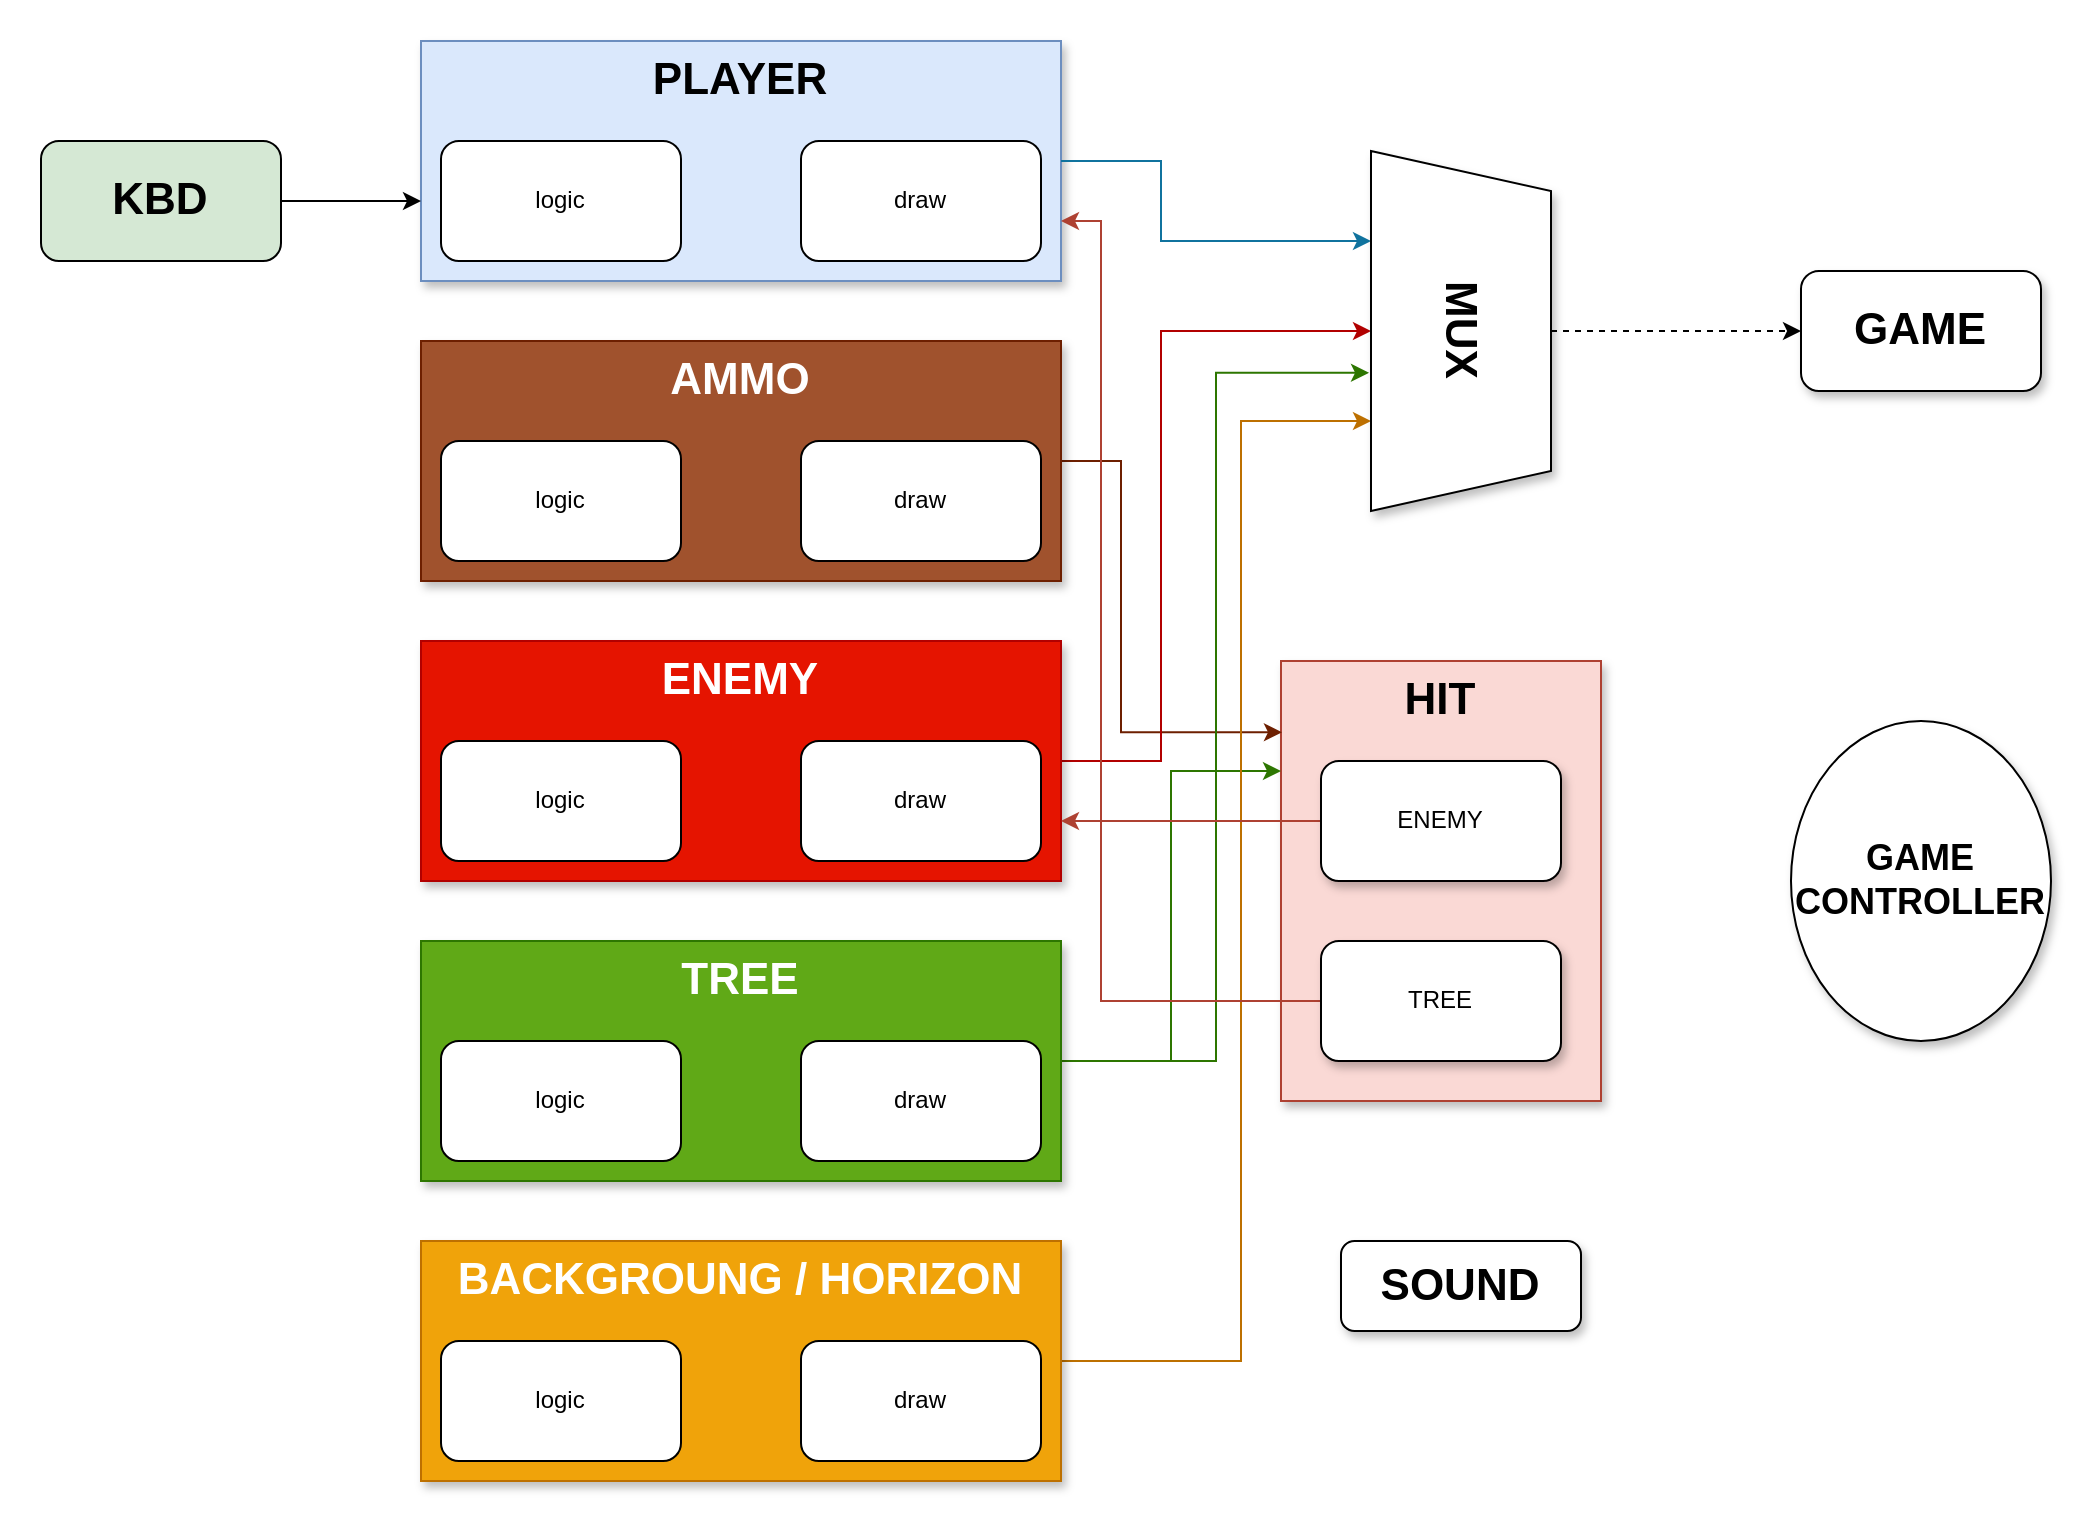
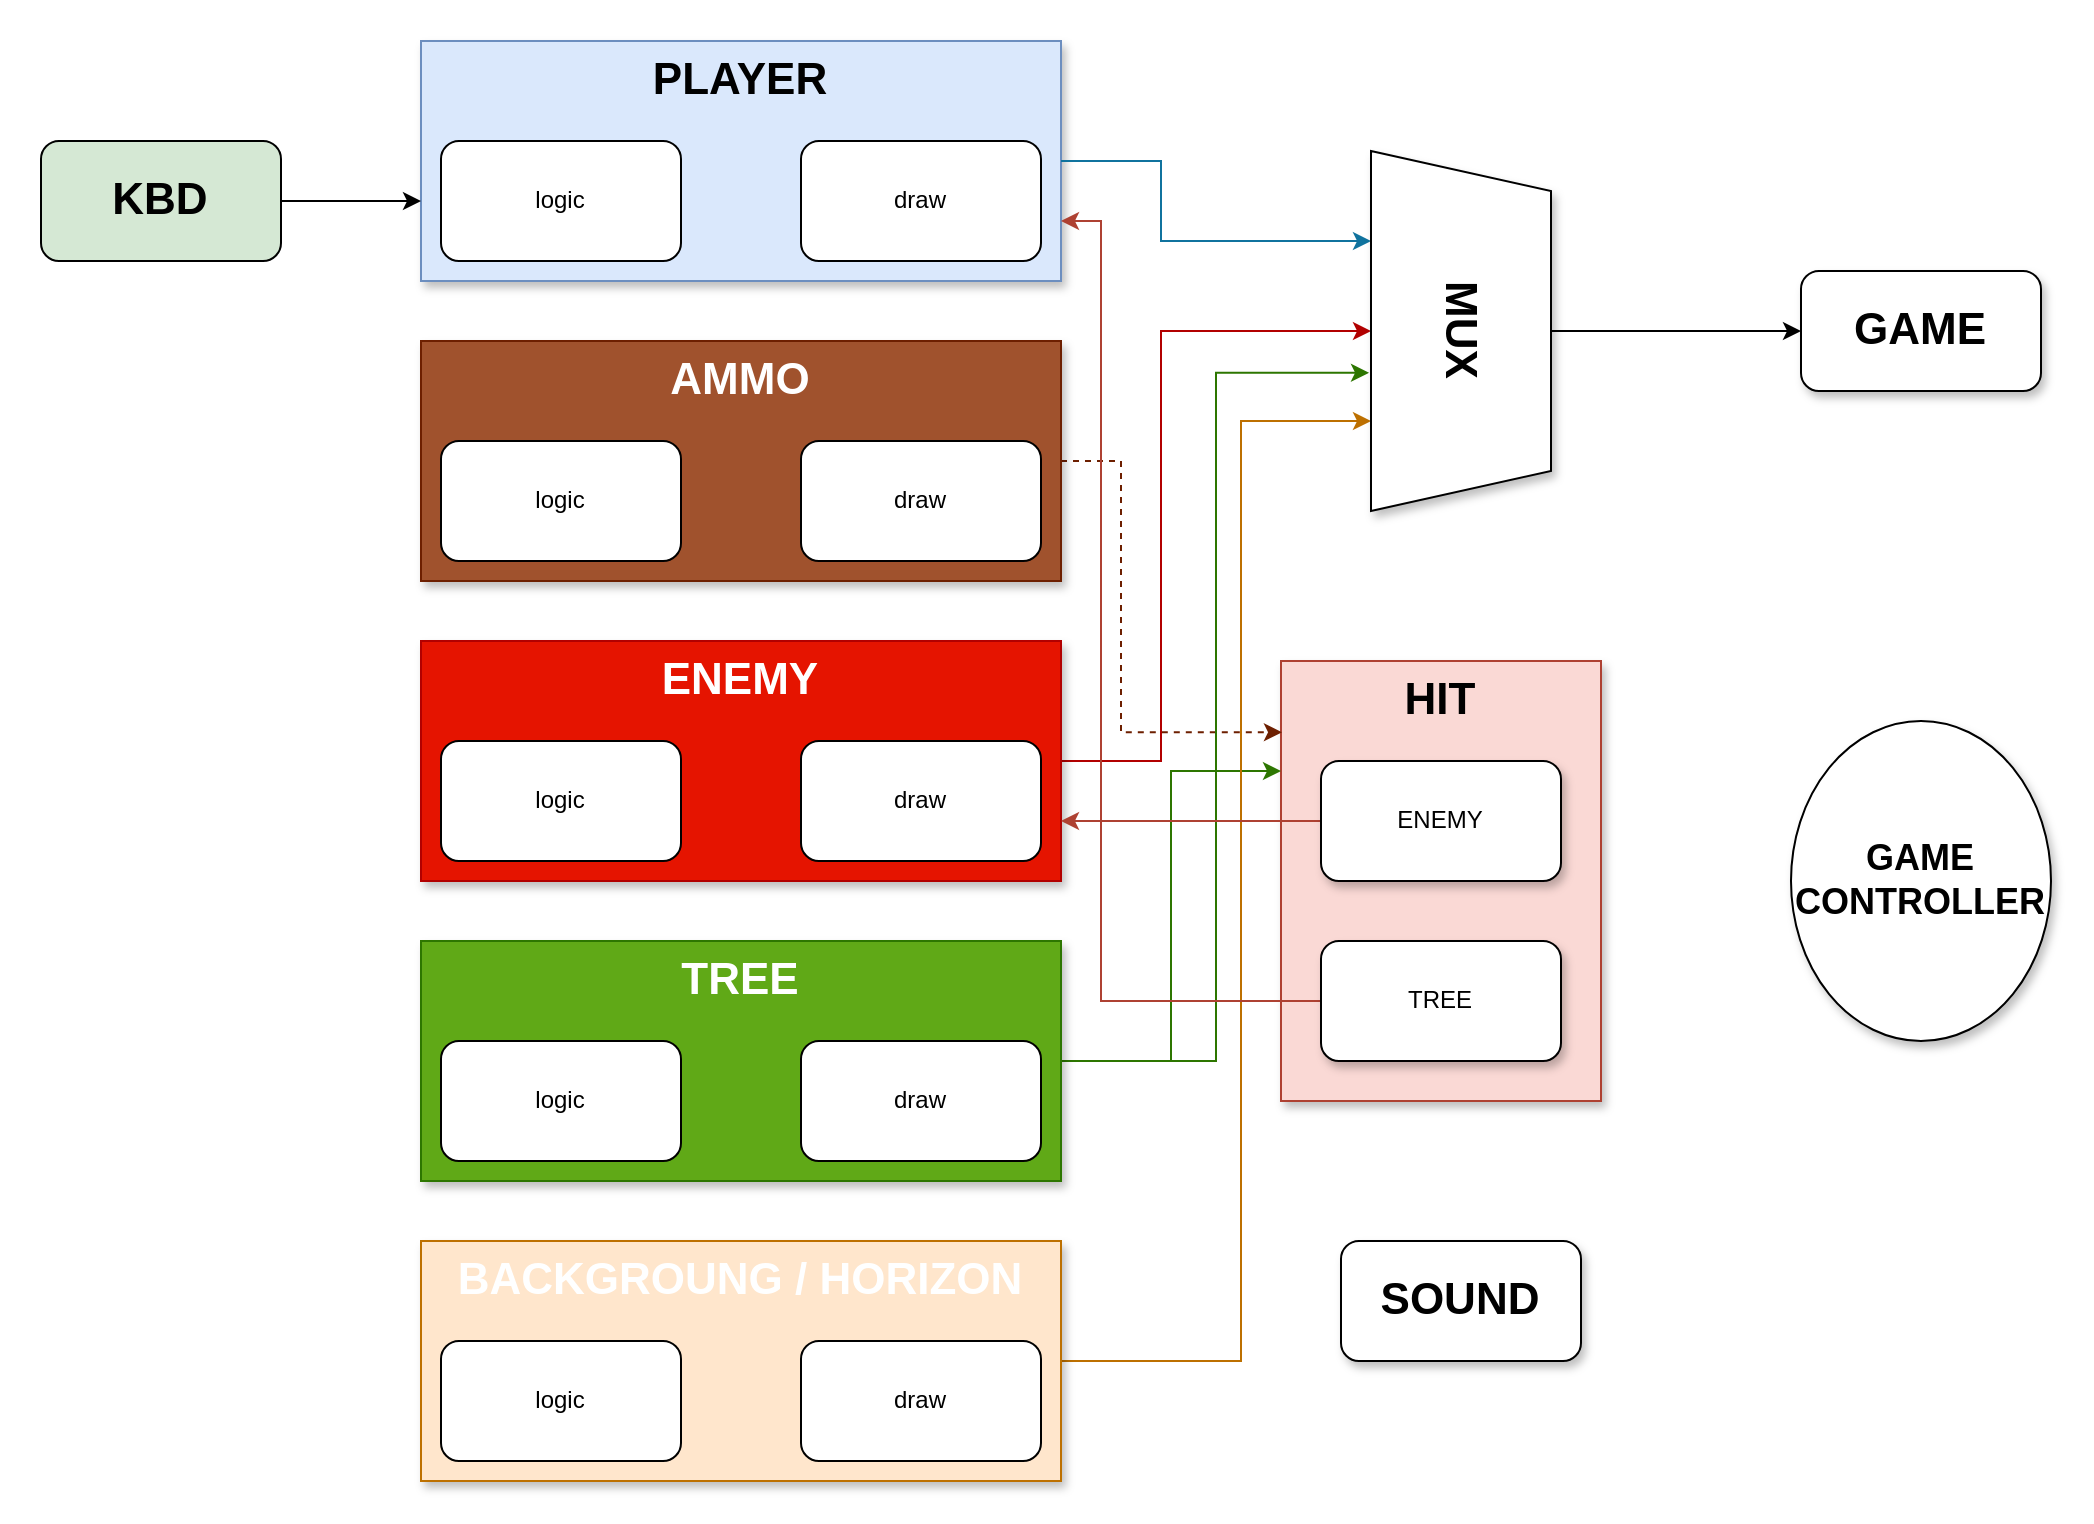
  <mxCell id="0" />
  <mxCell id="1" parent="0" />
  <mxCell id="2" value="&lt;b&gt;&lt;font style=&quot;font-size: 22px&quot;&gt;HIT&lt;/font&gt;&lt;/b&gt;" style="rounded=0;whiteSpace=wrap;html=1;shadow=1;strokeColor=#ae4132;fillColor=#fad9d5;verticalAlign=top;" vertex="1" parent="1"><mxGeometry x="640" y="330" width="160" height="220" as="geometry" /></mxCell>
  <mxCell id="3" value="&lt;b&gt;&lt;font style=&quot;font-size: 22px&quot;&gt;PLAYER&lt;/font&gt;&lt;/b&gt;" style="rounded=0;whiteSpace=wrap;html=1;shadow=1;fillColor=#dae8fc;strokeColor=#6c8ebf;verticalAlign=top;" vertex="1" parent="1"><mxGeometry x="210" y="20" width="320" height="120" as="geometry" /></mxCell>
  <mxCell id="4" value="" style="edgeStyle=orthogonalEdgeStyle;rounded=0;orthogonalLoop=1;jettySize=auto;html=1;" edge="1" parent="1" source="5"><mxGeometry relative="1" as="geometry"><mxPoint x="210" y="100" as="targetPoint" /></mxGeometry></mxCell>
  <mxCell id="5" value="&lt;b&gt;&lt;font style=&quot;font-size: 22px&quot;&gt;KBD&lt;/font&gt;&lt;/b&gt;" style="rounded=1;whiteSpace=wrap;html=1;fillColor=#d5e8d4;" vertex="1" parent="1"><mxGeometry x="20" y="70" width="120" height="60" as="geometry" /></mxCell>
  <mxCell id="6" value="logic" style="rounded=1;whiteSpace=wrap;html=1;" vertex="1" parent="1"><mxGeometry x="220" y="70" width="120" height="60" as="geometry" /></mxCell>
  <mxCell id="7" value="draw" style="rounded=1;whiteSpace=wrap;html=1;" vertex="1" parent="1"><mxGeometry x="400" y="70" width="120" height="60" as="geometry" /></mxCell>
- <mxCell id="8" style="edgeStyle=orthogonalEdgeStyle;rounded=0;orthogonalLoop=1;jettySize=auto;html=1;entryX=0.003;entryY=0.162;entryDx=0;entryDy=0;entryPerimeter=0;fillColor=#a0522d;strokeColor=#6D1F00;" edge="1" parent="1" source="9" target="2"><mxGeometry relative="1" as="geometry"><Array as="points"><mxPoint x="560" y="230" /><mxPoint x="560" y="366" /></Array></mxGeometry></mxCell>
+ <mxCell id="8" style="edgeStyle=orthogonalEdgeStyle;rounded=0;orthogonalLoop=1;jettySize=auto;html=1;entryX=0.003;entryY=0.162;entryDx=0;entryDy=0;entryPerimeter=0;fillColor=#a0522d;strokeColor=#6D1F00;dashed=1;" edge="1" parent="1" source="9" target="2"><mxGeometry relative="1" as="geometry"><Array as="points"><mxPoint x="560" y="230" /><mxPoint x="560" y="366" /></Array></mxGeometry></mxCell>
  <mxCell id="9" value="&lt;b&gt;&lt;font style=&quot;font-size: 22px&quot;&gt;AMMO&lt;/font&gt;&lt;/b&gt;" style="rounded=0;whiteSpace=wrap;html=1;shadow=1;verticalAlign=top;fillColor=#a0522d;strokeColor=#6D1F00;fontColor=#ffffff;" vertex="1" parent="1"><mxGeometry x="210" y="170" width="320" height="120" as="geometry" /></mxCell>
  <mxCell id="10" value="logic" style="rounded=1;whiteSpace=wrap;html=1;" vertex="1" parent="1"><mxGeometry x="220" y="220" width="120" height="60" as="geometry" /></mxCell>
  <mxCell id="11" value="draw" style="rounded=1;whiteSpace=wrap;html=1;" vertex="1" parent="1"><mxGeometry x="400" y="220" width="120" height="60" as="geometry" /></mxCell>
  <mxCell id="12" style="edgeStyle=orthogonalEdgeStyle;rounded=0;orthogonalLoop=1;jettySize=auto;html=1;entryX=0.5;entryY=1;entryDx=0;entryDy=0;fillColor=#e51400;strokeColor=#B20000;" edge="1" parent="1" source="13" target="27"><mxGeometry relative="1" as="geometry"><Array as="points"><mxPoint x="580" y="380" /><mxPoint x="580" y="165" /></Array></mxGeometry></mxCell>
  <mxCell id="13" value="&lt;b&gt;&lt;font style=&quot;font-size: 22px&quot;&gt;ENEMY&lt;/font&gt;&lt;/b&gt;" style="rounded=0;whiteSpace=wrap;html=1;shadow=1;fillColor=#e51400;strokeColor=#B20000;verticalAlign=top;fontColor=#ffffff;" vertex="1" parent="1"><mxGeometry x="210" y="320" width="320" height="120" as="geometry" /></mxCell>
  <mxCell id="14" value="logic" style="rounded=1;whiteSpace=wrap;html=1;" vertex="1" parent="1"><mxGeometry x="220" y="370" width="120" height="60" as="geometry" /></mxCell>
  <mxCell id="15" value="draw" style="rounded=1;whiteSpace=wrap;html=1;" vertex="1" parent="1"><mxGeometry x="400" y="370" width="120" height="60" as="geometry" /></mxCell>
  <mxCell id="16" style="edgeStyle=orthogonalEdgeStyle;rounded=0;orthogonalLoop=1;jettySize=auto;html=1;entryX=0.616;entryY=1.011;entryDx=0;entryDy=0;entryPerimeter=0;fillColor=#60a917;strokeColor=#2D7600;" edge="1" parent="1" source="18" target="27"><mxGeometry relative="1" as="geometry" /></mxCell>
  <mxCell id="17" style="edgeStyle=orthogonalEdgeStyle;rounded=0;orthogonalLoop=1;jettySize=auto;html=1;entryX=0;entryY=0.25;entryDx=0;entryDy=0;fillColor=#60a917;strokeColor=#2D7600;" edge="1" parent="1" source="18" target="2"><mxGeometry relative="1" as="geometry" /></mxCell>
  <mxCell id="18" value="&lt;b&gt;&lt;font style=&quot;font-size: 22px&quot;&gt;TREE&lt;/font&gt;&lt;/b&gt;" style="rounded=0;whiteSpace=wrap;html=1;shadow=1;fillColor=#60a917;strokeColor=#2D7600;verticalAlign=top;fontColor=#ffffff;" vertex="1" parent="1"><mxGeometry x="210" y="470" width="320" height="120" as="geometry" /></mxCell>
  <mxCell id="19" value="logic" style="rounded=1;whiteSpace=wrap;html=1;" vertex="1" parent="1"><mxGeometry x="220" y="520" width="120" height="60" as="geometry" /></mxCell>
  <mxCell id="20" value="draw" style="rounded=1;whiteSpace=wrap;html=1;" vertex="1" parent="1"><mxGeometry x="400" y="520" width="120" height="60" as="geometry" /></mxCell>
  <mxCell id="21" style="edgeStyle=orthogonalEdgeStyle;rounded=0;orthogonalLoop=1;jettySize=auto;html=1;entryX=0.75;entryY=1;entryDx=0;entryDy=0;fillColor=#f0a30a;strokeColor=#BD7000;" edge="1" parent="1" source="22" target="27"><mxGeometry relative="1" as="geometry"><Array as="points"><mxPoint x="620" y="680" /><mxPoint x="620" y="210" /></Array></mxGeometry></mxCell>
- <mxCell id="22" value="&lt;b&gt;&lt;font style=&quot;font-size: 22px&quot;&gt;BACKGROUNG / HORIZON&lt;/font&gt;&lt;/b&gt;" style="rounded=0;whiteSpace=wrap;html=1;shadow=1;fillColor=#f0a30a;strokeColor=#BD7000;verticalAlign=top;fontColor=#ffffff;" vertex="1" parent="1"><mxGeometry x="210" y="620" width="320" height="120" as="geometry" /></mxCell>
+ <mxCell id="22" value="&lt;b&gt;&lt;font style=&quot;font-size: 22px&quot;&gt;BACKGROUNG / HORIZON&lt;/font&gt;&lt;/b&gt;" style="rounded=0;whiteSpace=wrap;html=1;shadow=1;fillColor=#ffe6cc;strokeColor=#BD7000;verticalAlign=top;fontColor=#ffffff;" vertex="1" parent="1"><mxGeometry x="210" y="620" width="320" height="120" as="geometry" /></mxCell>
  <mxCell id="23" value="logic" style="rounded=1;whiteSpace=wrap;html=1;" vertex="1" parent="1"><mxGeometry x="220" y="670" width="120" height="60" as="geometry" /></mxCell>
  <mxCell id="24" value="draw" style="rounded=1;whiteSpace=wrap;html=1;" vertex="1" parent="1"><mxGeometry x="400" y="670" width="120" height="60" as="geometry" /></mxCell>
  <mxCell id="25" value="" style="edgeStyle=orthogonalEdgeStyle;rounded=0;orthogonalLoop=1;jettySize=auto;html=1;exitX=1;exitY=0.5;exitDx=0;exitDy=0;entryX=0.25;entryY=1;entryDx=0;entryDy=0;fillColor=#b1ddf0;strokeColor=#10739e;" edge="1" parent="1" source="3" target="27"><mxGeometry relative="1" as="geometry"><mxPoint x="630" y="120" as="targetPoint" /><Array as="points"><mxPoint x="580" y="80" /><mxPoint x="580" y="120" /></Array></mxGeometry></mxCell>
- <mxCell id="26" style="edgeStyle=orthogonalEdgeStyle;rounded=0;orthogonalLoop=1;jettySize=auto;html=1;entryX=0;entryY=0.5;entryDx=0;entryDy=0;dashed=1;" edge="1" parent="1" source="27" target="28"><mxGeometry relative="1" as="geometry" /></mxCell>
+ <mxCell id="26" style="edgeStyle=orthogonalEdgeStyle;rounded=0;orthogonalLoop=1;jettySize=auto;html=1;entryX=0;entryY=0.5;entryDx=0;entryDy=0;" edge="1" parent="1" source="27" target="28"><mxGeometry relative="1" as="geometry" /></mxCell>
  <mxCell id="27" value="&lt;b&gt;&lt;font style=&quot;font-size: 22px&quot;&gt;MUX&lt;/font&gt;&lt;/b&gt;" style="shape=trapezoid;perimeter=trapezoidPerimeter;whiteSpace=wrap;html=1;fixedSize=1;shadow=1;strokeColor=#000000;fillColor=#ffffff;gradientColor=none;rotation=90;" vertex="1" parent="1"><mxGeometry x="640" y="120" width="180" height="90" as="geometry" /></mxCell>
  <mxCell id="28" value="&lt;b&gt;&lt;font style=&quot;font-size: 22px&quot;&gt;GAME&lt;/font&gt;&lt;/b&gt;" style="rounded=1;whiteSpace=wrap;html=1;shadow=1;strokeColor=#000000;fillColor=#ffffff;gradientColor=none;" vertex="1" parent="1"><mxGeometry x="900" y="135" width="120" height="60" as="geometry" /></mxCell>
  <mxCell id="29" style="edgeStyle=orthogonalEdgeStyle;rounded=0;orthogonalLoop=1;jettySize=auto;html=1;entryX=1;entryY=0.75;entryDx=0;entryDy=0;fillColor=#fad9d5;strokeColor=#ae4132;" edge="1" parent="1" source="30" target="13"><mxGeometry relative="1" as="geometry" /></mxCell>
  <mxCell id="30" value="ENEMY" style="rounded=1;whiteSpace=wrap;html=1;shadow=1;strokeColor=#000000;fillColor=#ffffff;gradientColor=none;" vertex="1" parent="1"><mxGeometry x="660" y="380" width="120" height="60" as="geometry" /></mxCell>
  <mxCell id="31" style="edgeStyle=orthogonalEdgeStyle;rounded=0;orthogonalLoop=1;jettySize=auto;html=1;entryX=1;entryY=0.75;entryDx=0;entryDy=0;fillColor=#fad9d5;strokeColor=#ae4132;" edge="1" parent="1" source="32" target="3"><mxGeometry relative="1" as="geometry"><Array as="points"><mxPoint x="550" y="500" /><mxPoint x="550" y="110" /></Array></mxGeometry></mxCell>
  <mxCell id="32" value="TREE" style="rounded=1;whiteSpace=wrap;html=1;shadow=1;strokeColor=#000000;fillColor=#ffffff;gradientColor=none;" vertex="1" parent="1"><mxGeometry x="660" y="470" width="120" height="60" as="geometry" /></mxCell>
- <mxCell id="33" value="&lt;b&gt;&lt;font style=&quot;font-size: 22px&quot;&gt;SOUND&lt;/font&gt;&lt;/b&gt;" style="rounded=1;whiteSpace=wrap;html=1;shadow=1;strokeColor=#000000;fillColor=#ffffff;gradientColor=none;" vertex="1" parent="1"><mxGeometry x="670" y="620" width="120" height="45" as="geometry" /></mxCell>
+ <mxCell id="33" value="&lt;b&gt;&lt;font style=&quot;font-size: 22px&quot;&gt;SOUND&lt;/font&gt;&lt;/b&gt;" style="rounded=1;whiteSpace=wrap;html=1;shadow=1;strokeColor=#000000;fillColor=#ffffff;gradientColor=none;" vertex="1" parent="1"><mxGeometry x="670" y="620" width="120" height="60" as="geometry" /></mxCell>
  <mxCell id="34" value="&lt;b&gt;&lt;font style=&quot;font-size: 18px&quot;&gt;GAME CONTROLLER&lt;/font&gt;&lt;/b&gt;" style="ellipse;whiteSpace=wrap;html=1;shadow=1;strokeColor=#000000;fillColor=#ffffff;gradientColor=none;" vertex="1" parent="1"><mxGeometry x="895" y="360" width="130" height="160" as="geometry" /></mxCell>
